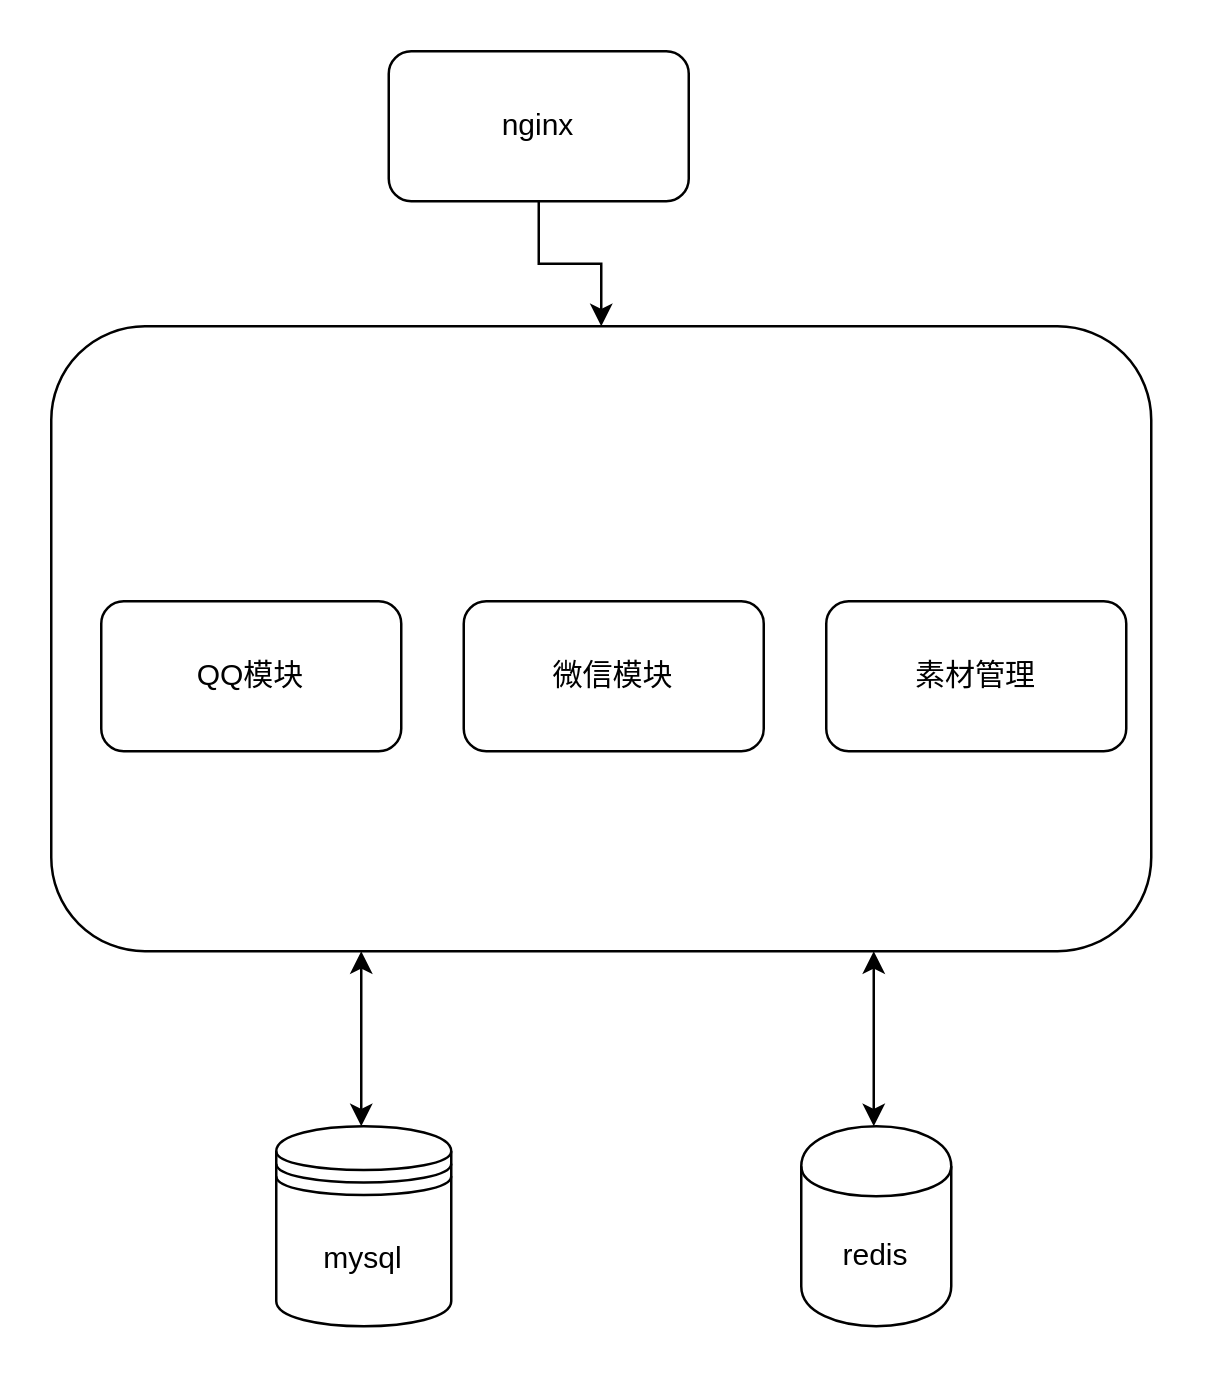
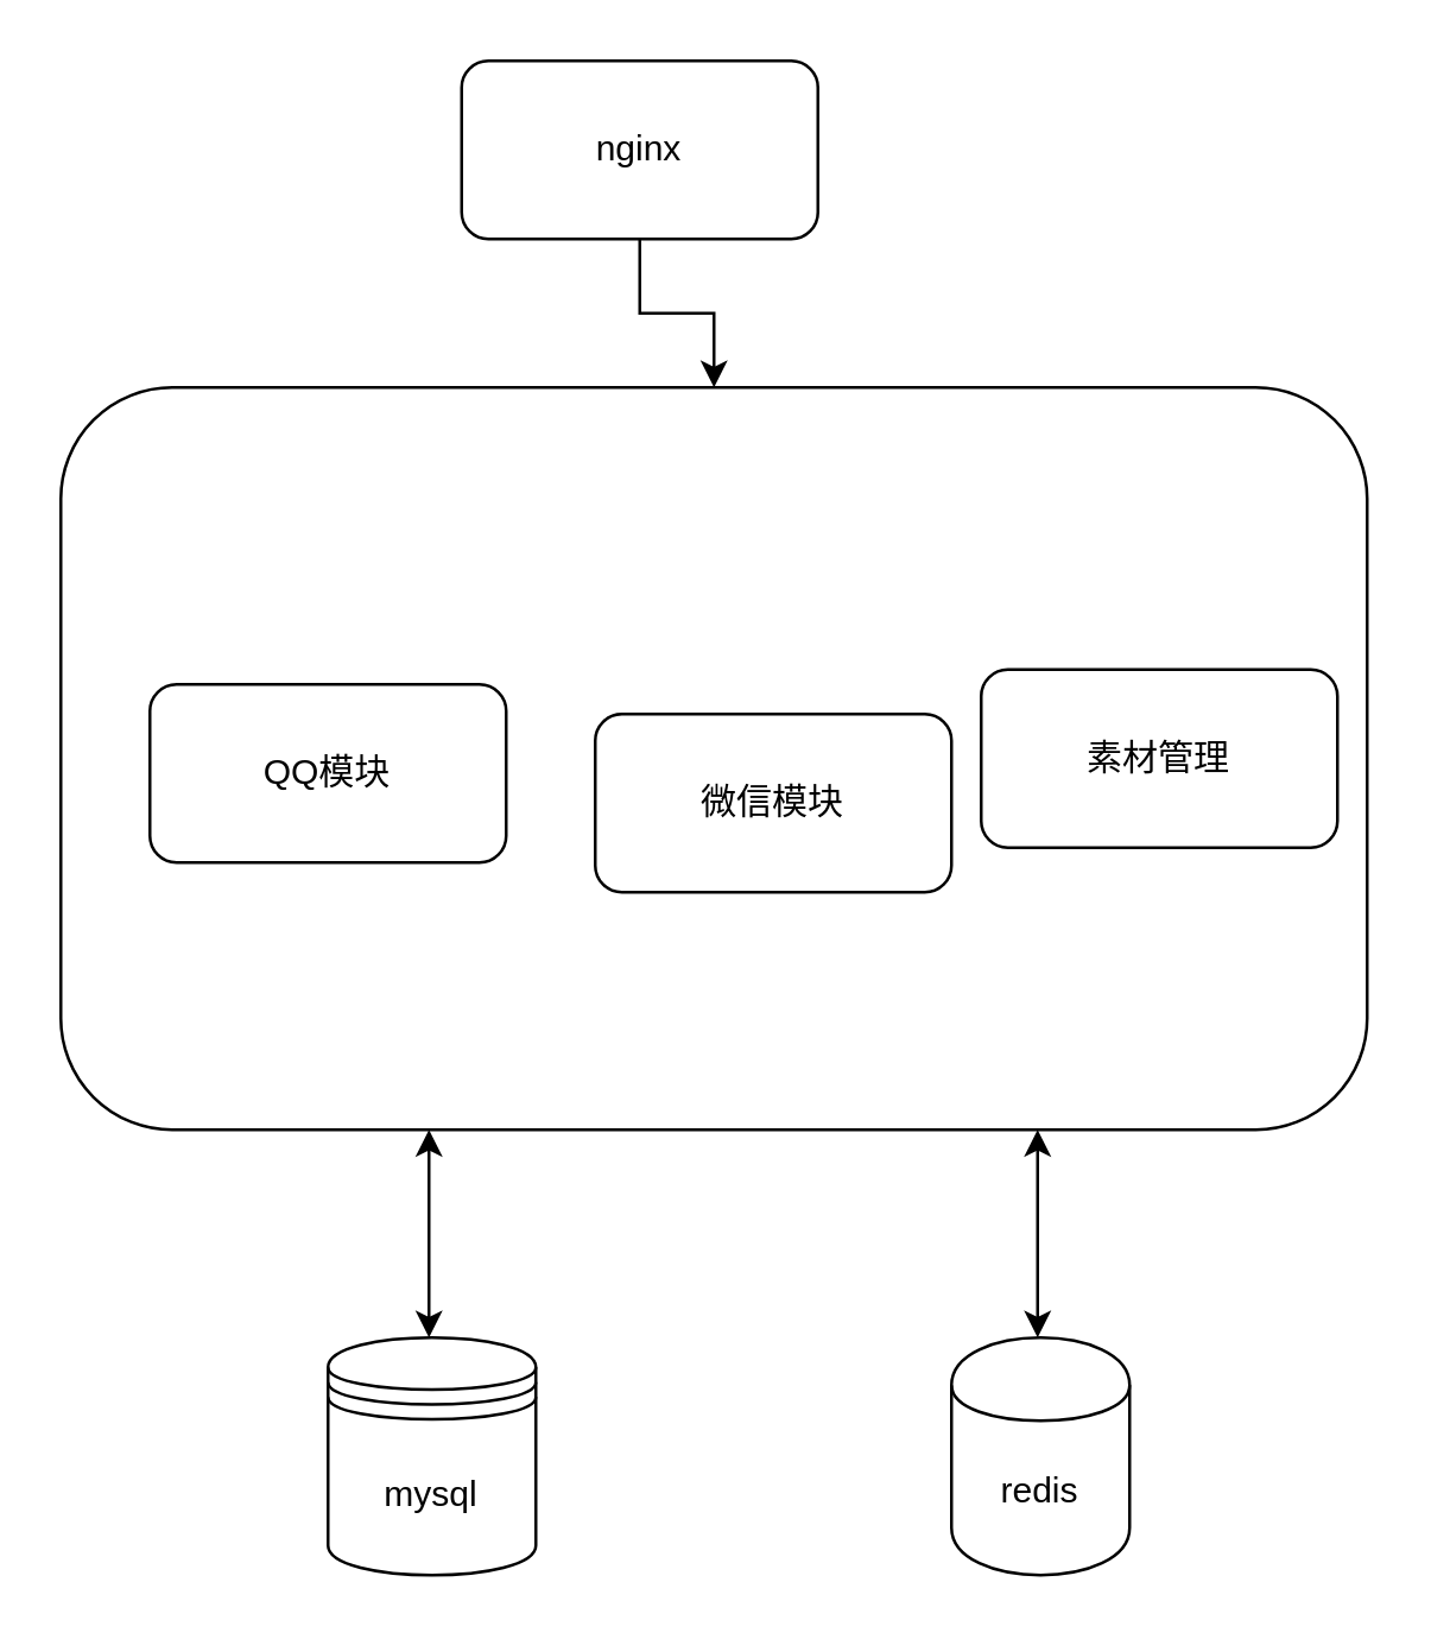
  <mxCell id="0" />
  <mxCell id="1" parent="0" />
  <mxCell id="2" style="edgeStyle=orthogonalEdgeStyle;rounded=0;orthogonalLoop=1;jettySize=auto;html=1;exitX=0.5;exitY=1;exitDx=0;exitDy=0;entryX=0.5;entryY=0;entryDx=0;entryDy=0;" edge="1" parent="1" source="3" target="4"><mxGeometry relative="1" as="geometry" /></mxCell>
  <mxCell id="3" value="nginx" style="rounded=1;whiteSpace=wrap;html=1;" vertex="1" parent="1"><mxGeometry x="155" y="20" width="120" height="60" as="geometry" /></mxCell>
  <mxCell id="4" value="" style="rounded=1;whiteSpace=wrap;html=1;" vertex="1" parent="1"><mxGeometry x="20" y="130" width="440" height="250" as="geometry" /></mxCell>
- <mxCell id="5" value="微信模块" style="rounded=1;whiteSpace=wrap;html=1;" vertex="1" parent="1"><mxGeometry x="185" y="240" width="120" height="60" as="geometry" /></mxCell>
- <mxCell id="6" value="QQ模块" style="rounded=1;whiteSpace=wrap;html=1;" vertex="1" parent="1"><mxGeometry x="40" y="240" width="120" height="60" as="geometry" /></mxCell>
- <mxCell id="7" value="素材管理" style="rounded=1;whiteSpace=wrap;html=1;" vertex="1" parent="1"><mxGeometry x="330" y="240" width="120" height="60" as="geometry" /></mxCell>
+ <mxCell id="5" value="微信模块" style="rounded=1;whiteSpace=wrap;html=1;" vertex="1" parent="1"><mxGeometry x="200" y="240" width="120" height="60" as="geometry" /></mxCell>
+ <mxCell id="6" value="QQ模块" style="rounded=1;whiteSpace=wrap;html=1;" vertex="1" parent="1"><mxGeometry x="50" y="230" width="120" height="60" as="geometry" /></mxCell>
+ <mxCell id="7" value="素材管理" style="rounded=1;whiteSpace=wrap;html=1;" vertex="1" parent="1"><mxGeometry x="330" y="225" width="120" height="60" as="geometry" /></mxCell>
  <mxCell id="8" value="redis" style="shape=cylinder;whiteSpace=wrap;html=1;boundedLbl=1;backgroundOutline=1;" vertex="1" parent="1"><mxGeometry x="320" y="450" width="60" height="80" as="geometry" /></mxCell>
  <mxCell id="9" value="" style="endArrow=classic;startArrow=classic;html=1;" edge="1" parent="1"><mxGeometry width="50" height="50" relative="1" as="geometry"><mxPoint x="144" y="450" as="sourcePoint" /><mxPoint x="144" y="380" as="targetPoint" /></mxGeometry></mxCell>
  <mxCell id="10" value="" style="endArrow=classic;startArrow=classic;html=1;" edge="1" parent="1"><mxGeometry width="50" height="50" relative="1" as="geometry"><mxPoint x="349" y="450" as="sourcePoint" /><mxPoint x="349" y="380" as="targetPoint" /></mxGeometry></mxCell>
  <mxCell id="11" value="mysql" style="shape=datastore;whiteSpace=wrap;html=1;" vertex="1" parent="1"><mxGeometry x="110" y="450" width="70" height="80" as="geometry" /></mxCell>
